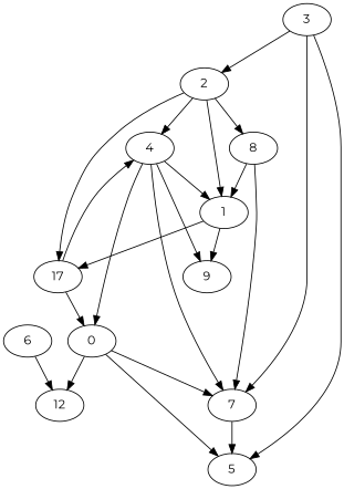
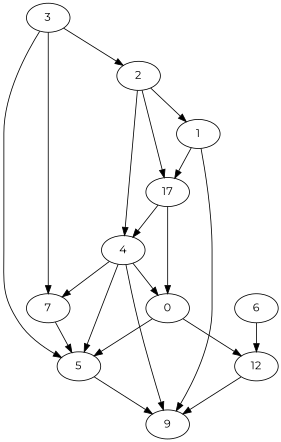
  strict digraph {
    fontname=Montserrat
    node [fontname=Montserrat]
    edge [fontname=Montserrat]
    0
    5
    7
    n4 [label=12]
    9
    1
    n7 [label=17]
    4
    2
-   8
    3
    6
    0 -> 5
-   0 -> 7
    0 -> n4
+   5 -> 9
    7 -> 5
+   n4 -> 9
    1 -> 9
    1 -> n7
    n7 -> 0
    n7 -> 4
    4 -> 0
-   4 -> 1
+   4 -> 5
    4 -> 7
    4 -> 9
    2 -> 1
    2 -> n7
    2 -> 4
-   2 -> 8
-   8 -> 7
-   8 -> 1
    3 -> 5
    3 -> 7
    3 -> 2
    6 -> n4
  }
